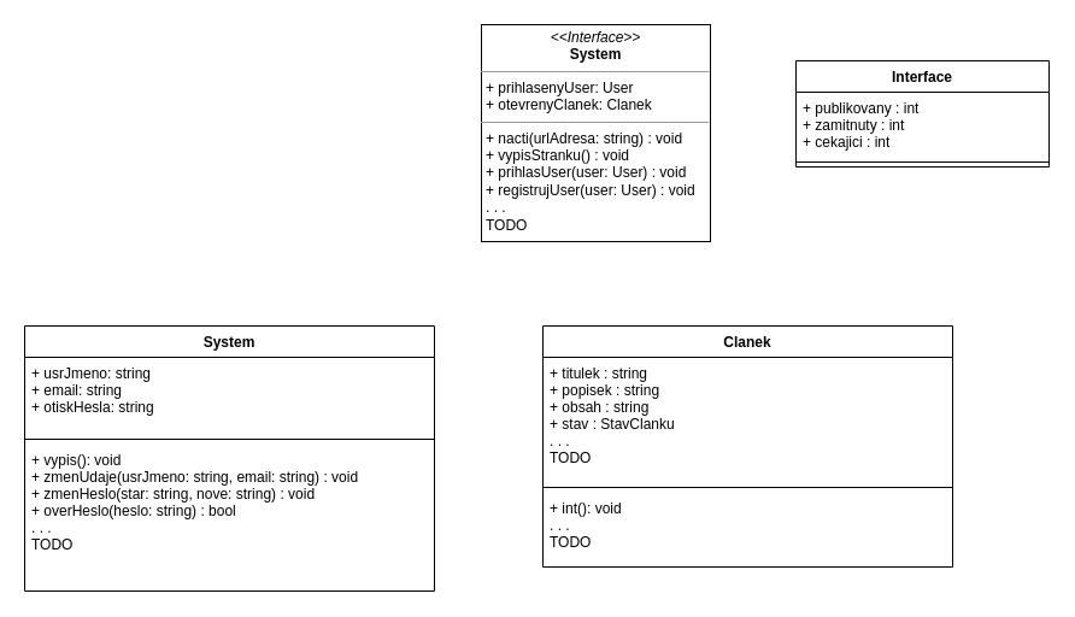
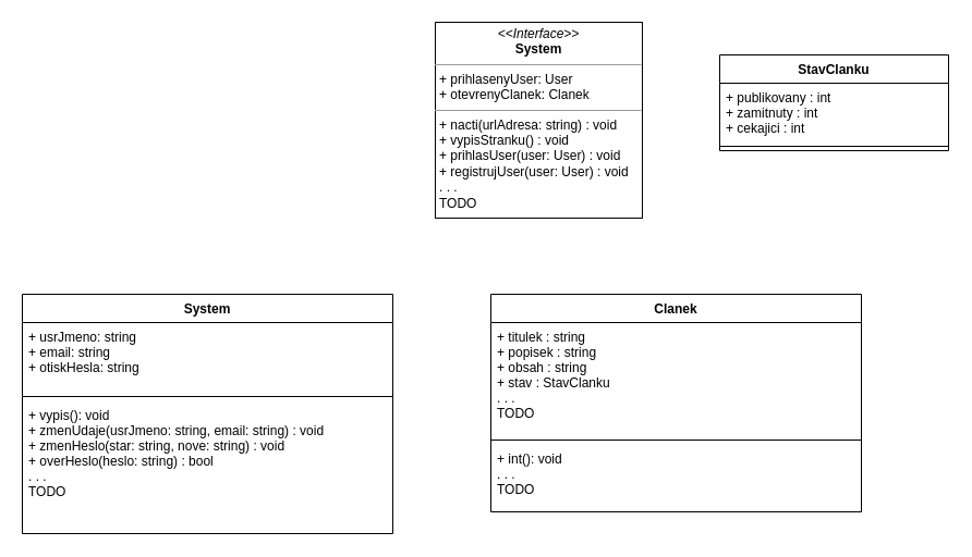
  <mxCell id="0" />
  <mxCell id="1" parent="0" />
  <mxCell id="2" value="&lt;p style=&quot;margin:0px;margin-top:4px;text-align:center;&quot;&gt;&lt;i&gt;&amp;lt;&amp;lt;Interface&amp;gt;&amp;gt;&lt;/i&gt;&lt;br&gt;&lt;b&gt;System&lt;/b&gt;&lt;/p&gt;&lt;hr size=&quot;1&quot;&gt;&lt;p style=&quot;margin:0px;margin-left:4px;&quot;&gt;+ prihlasenyUser: User&lt;br&gt;+ otevrenyClanek: Clanek&lt;/p&gt;&lt;hr size=&quot;1&quot;&gt;&lt;p style=&quot;margin:0px;margin-left:4px;&quot;&gt;+ nacti(urlAdresa: string) : void&lt;br&gt;+ vypisStranku() : void&lt;/p&gt;&lt;p style=&quot;margin:0px;margin-left:4px;&quot;&gt;+ prihlasUser(user: User) : void&lt;br&gt;&lt;/p&gt;&lt;p style=&quot;margin:0px;margin-left:4px;&quot;&gt;+ registrujUser(user: User) : void&lt;br&gt;&lt;/p&gt;&lt;p style=&quot;margin:0px;margin-left:4px;&quot;&gt;. . .&lt;/p&gt;&lt;p style=&quot;margin:0px;margin-left:4px;&quot;&gt;TODO&lt;/p&gt;" style="verticalAlign=top;align=left;overflow=fill;fontSize=12;fontFamily=Helvetica;html=1;" vertex="1" parent="1"><mxGeometry x="399" y="20" width="190" height="180" as="geometry" /></mxCell>
  <mxCell id="3" value="System" style="swimlane;fontStyle=1;align=center;verticalAlign=top;childLayout=stackLayout;horizontal=1;startSize=26;horizontalStack=0;resizeParent=1;resizeParentMax=0;resizeLast=0;collapsible=1;marginBottom=0;" vertex="1" parent="1"><mxGeometry x="20" y="270" width="340" height="220" as="geometry" /></mxCell>
  <mxCell id="4" value="+ usrJmeno: string&#10;+ email: string&#10;+ otiskHesla: string" style="text;strokeColor=none;fillColor=none;align=left;verticalAlign=top;spacingLeft=4;spacingRight=4;overflow=hidden;rotatable=0;points=[[0,0.5],[1,0.5]];portConstraint=eastwest;" vertex="1" parent="3"><mxGeometry y="26" width="340" height="64" as="geometry" /></mxCell>
  <mxCell id="5" value="" style="line;strokeWidth=1;fillColor=none;align=left;verticalAlign=middle;spacingTop=-1;spacingLeft=3;spacingRight=3;rotatable=0;labelPosition=right;points=[];portConstraint=eastwest;strokeColor=inherit;" vertex="1" parent="3"><mxGeometry y="90" width="340" height="8" as="geometry" /></mxCell>
  <mxCell id="6" value="+ vypis(): void&#10;+ zmenUdaje(usrJmeno: string, email: string) : void&#10;+ zmenHeslo(star: string, nove: string) : void&#10;+ overHeslo(heslo: string) : bool&#10;. . .&#10;TODO" style="text;strokeColor=none;fillColor=none;align=left;verticalAlign=top;spacingLeft=4;spacingRight=4;overflow=hidden;rotatable=0;points=[[0,0.5],[1,0.5]];portConstraint=eastwest;" vertex="1" parent="3"><mxGeometry y="98" width="340" height="122" as="geometry" /></mxCell>
  <mxCell id="7" value="Clanek" style="swimlane;fontStyle=1;align=center;verticalAlign=top;childLayout=stackLayout;horizontal=1;startSize=26;horizontalStack=0;resizeParent=1;resizeParentMax=0;resizeLast=0;collapsible=1;marginBottom=0;" vertex="1" parent="1"><mxGeometry x="450" y="270" width="340" height="200" as="geometry" /></mxCell>
  <mxCell id="8" value="+ titulek : string&#10;+ popisek : string&#10;+ obsah : string&#10;+ stav : StavClanku&#10;. . . &#10;TODO" style="text;strokeColor=none;fillColor=none;align=left;verticalAlign=top;spacingLeft=4;spacingRight=4;overflow=hidden;rotatable=0;points=[[0,0.5],[1,0.5]];portConstraint=eastwest;" vertex="1" parent="7"><mxGeometry y="26" width="340" height="104" as="geometry" /></mxCell>
  <mxCell id="9" value="" style="line;strokeWidth=1;fillColor=none;align=left;verticalAlign=middle;spacingTop=-1;spacingLeft=3;spacingRight=3;rotatable=0;labelPosition=right;points=[];portConstraint=eastwest;strokeColor=inherit;" vertex="1" parent="7"><mxGeometry y="130" width="340" height="8" as="geometry" /></mxCell>
  <mxCell id="10" value="+ int(): void&#10;. . .&#10;TODO" style="text;strokeColor=none;fillColor=none;align=left;verticalAlign=top;spacingLeft=4;spacingRight=4;overflow=hidden;rotatable=0;points=[[0,0.5],[1,0.5]];portConstraint=eastwest;" vertex="1" parent="7"><mxGeometry y="138" width="340" height="62" as="geometry" /></mxCell>
- <mxCell id="11" value="Interface" style="swimlane;fontStyle=1;align=center;verticalAlign=top;childLayout=stackLayout;horizontal=1;startSize=26;horizontalStack=0;resizeParent=1;resizeParentMax=0;resizeLast=0;collapsible=1;marginBottom=0;" vertex="1" parent="1"><mxGeometry x="660" y="50" width="210" height="88" as="geometry" /></mxCell>
+ <mxCell id="11" value="StavClanku" style="swimlane;fontStyle=1;align=center;verticalAlign=top;childLayout=stackLayout;horizontal=1;startSize=26;horizontalStack=0;resizeParent=1;resizeParentMax=0;resizeLast=0;collapsible=1;marginBottom=0;" vertex="1" parent="1"><mxGeometry x="660" y="50" width="210" height="88" as="geometry" /></mxCell>
  <mxCell id="12" value="+ publikovany : int&#10;+ zamitnuty : int&#10;+ cekajici : int" style="text;strokeColor=none;fillColor=none;align=left;verticalAlign=top;spacingLeft=4;spacingRight=4;overflow=hidden;rotatable=0;points=[[0,0.5],[1,0.5]];portConstraint=eastwest;" vertex="1" parent="11"><mxGeometry y="26" width="210" height="54" as="geometry" /></mxCell>
  <mxCell id="13" value="" style="line;strokeWidth=1;fillColor=none;align=left;verticalAlign=middle;spacingTop=-1;spacingLeft=3;spacingRight=3;rotatable=0;labelPosition=right;points=[];portConstraint=eastwest;strokeColor=inherit;" vertex="1" parent="11"><mxGeometry y="80" width="210" height="8" as="geometry" /></mxCell>
